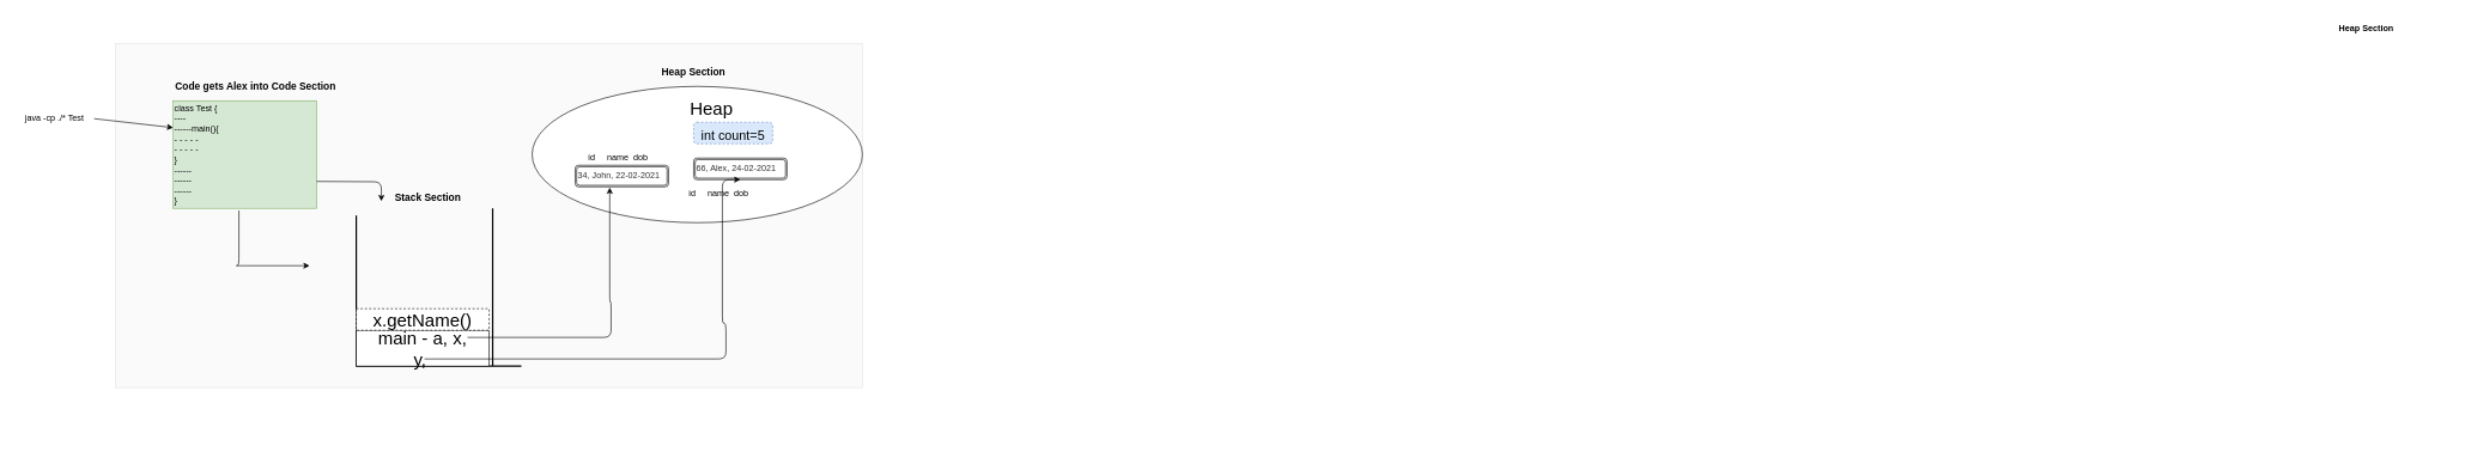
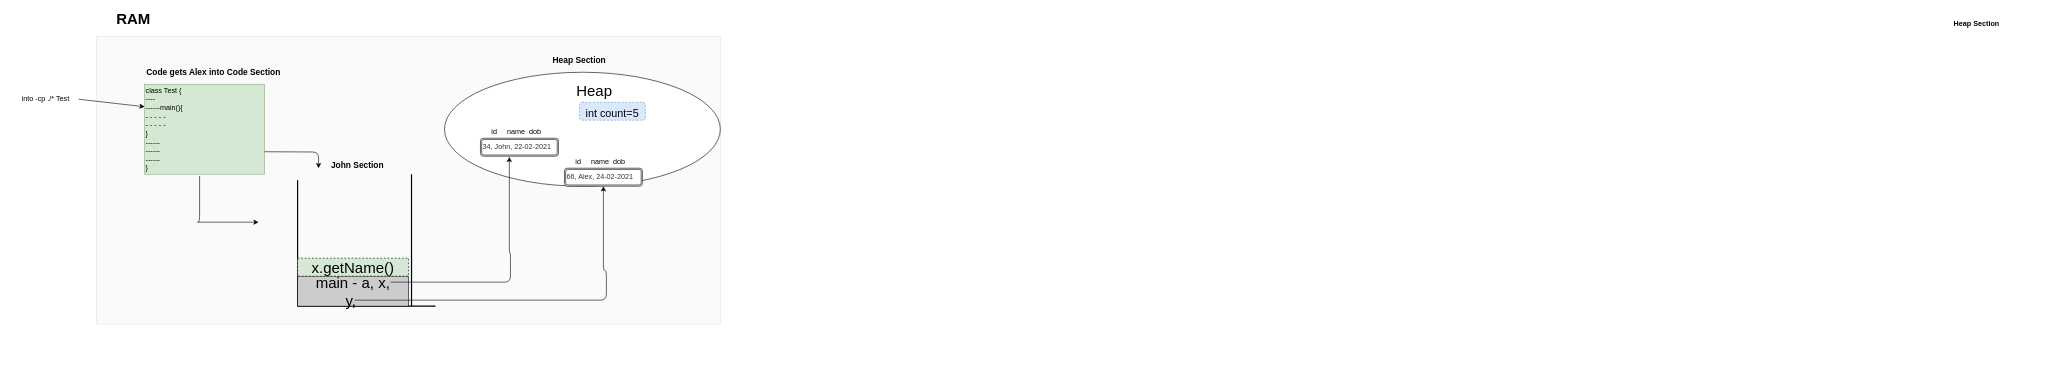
  <mxCell id="0" />
  <mxCell id="1" parent="0" />
  <mxCell id="2" value="" style="rounded=0;whiteSpace=wrap;html=1;opacity=10;fillColor=#CCCCCC;" parent="1" vertex="1"><mxGeometry x="160" y="60" width="1040" height="480" as="geometry" /></mxCell>
- <mxCell id="3" value="java -cp ./* Test" style="text;html=1;strokeColor=none;fillColor=none;align=center;verticalAlign=middle;whiteSpace=wrap;rounded=0;" parent="1" vertex="1"><mxGeometry x="20" y="150" width="110" height="30" as="geometry" /></mxCell>
+ <mxCell id="3" value="into -cp ./* Test" style="text;html=1;strokeColor=none;fillColor=none;align=center;verticalAlign=middle;whiteSpace=wrap;rounded=0;" parent="1" vertex="1"><mxGeometry x="20" y="150" width="110" height="30" as="geometry" /></mxCell>
  <mxCell id="4" value="class Test {&lt;br&gt;----&lt;br&gt;------main(){&lt;br&gt;- - - - -&amp;nbsp;&lt;br&gt;- - - - -&lt;br&gt;}&lt;br&gt;------&lt;br&gt;------&lt;br&gt;------&lt;br&gt;}" style="rounded=0;whiteSpace=wrap;html=1;align=left;fillColor=#d5e8d4;strokeColor=#82b366;" parent="1" vertex="1"><mxGeometry x="240" y="140" width="200" height="150" as="geometry" /></mxCell>
  <mxCell id="5" value="" style="endArrow=classic;html=1;exitX=1;exitY=0.5;exitDx=0;exitDy=0;entryX=0;entryY=0.25;entryDx=0;entryDy=0;" parent="1" source="3" target="4" edge="1"><mxGeometry width="50" height="50" relative="1" as="geometry"><mxPoint x="380" y="280" as="sourcePoint" /><mxPoint x="430" y="230" as="targetPoint" /></mxGeometry></mxCell>
  <mxCell id="6" value="Code gets Alex into Code Section" style="text;html=1;strokeColor=none;fillColor=none;align=center;verticalAlign=middle;whiteSpace=wrap;rounded=0;fontStyle=1;fontSize=14;" parent="1" vertex="1"><mxGeometry x="230" y="110" width="250" height="20" as="geometry" /></mxCell>
  <mxCell id="7" value="" style="edgeStyle=segmentEdgeStyle;endArrow=classic;html=1;exitX=0.458;exitY=1.02;exitDx=0;exitDy=0;exitPerimeter=0;" parent="1" source="4" edge="1"><mxGeometry width="50" height="50" relative="1" as="geometry"><mxPoint x="380" y="340" as="sourcePoint" /><mxPoint x="430" y="370" as="targetPoint" /><Array as="points"><mxPoint x="327" y="370" /><mxPoint x="430" y="370" /></Array></mxGeometry></mxCell>
  <mxCell id="8" value="" style="line;strokeWidth=2;direction=south;html=1;align=left;" parent="1" vertex="1"><mxGeometry x="490" y="300" width="10" height="210" as="geometry" /></mxCell>
  <mxCell id="9" value="" style="line;strokeWidth=2;direction=south;html=1;align=left;" parent="1" vertex="1"><mxGeometry x="680" y="290" width="10" height="220" as="geometry" /></mxCell>
  <mxCell id="10" value="" style="line;strokeWidth=2;direction=south;html=1;align=left;rotation=90;" parent="1" vertex="1"><mxGeometry x="605" y="395" width="10" height="230" as="geometry" /></mxCell>
  <mxCell id="11" value="" style="ellipse;whiteSpace=wrap;html=1;align=left;" parent="1" vertex="1"><mxGeometry x="740" y="120" width="460" height="190" as="geometry" /></mxCell>
  <mxCell id="12" value="34, John, 22-02-2021" style="shape=ext;double=1;rounded=1;whiteSpace=wrap;html=1;align=left;fontColor=#333333;fillColor=#FFFFFF;" parent="1" vertex="1"><mxGeometry x="800" y="230" width="130" height="30" as="geometry" /></mxCell>
- <mxCell id="13" value="Stack Section" style="text;html=1;strokeColor=none;fillColor=none;align=center;verticalAlign=middle;whiteSpace=wrap;rounded=0;fontStyle=1;fontSize=14;" parent="1" vertex="1"><mxGeometry x="480" y="265" width="230" height="20" as="geometry" /></mxCell>
+ <mxCell id="13" value="John Section" style="text;html=1;strokeColor=none;fillColor=none;align=center;verticalAlign=middle;whiteSpace=wrap;rounded=0;fontStyle=1;fontSize=14;" parent="1" vertex="1"><mxGeometry x="480" y="265" width="230" height="20" as="geometry" /></mxCell>
  <mxCell id="14" value="Heap Section" style="text;html=1;strokeColor=none;fillColor=none;align=center;verticalAlign=middle;whiteSpace=wrap;rounded=0;fontStyle=1" parent="1" vertex="1"><mxGeometry x="3180" y="30" width="230" height="20" as="geometry" /></mxCell>
  <mxCell id="15" value="" style="edgeStyle=elbowEdgeStyle;elbow=vertical;endArrow=classic;html=1;exitX=1;exitY=0.75;exitDx=0;exitDy=0;" parent="1" source="4" edge="1"><mxGeometry width="50" height="50" relative="1" as="geometry"><mxPoint x="640" y="370" as="sourcePoint" /><mxPoint x="530" y="280" as="targetPoint" /><Array as="points"><mxPoint x="530" y="253" /></Array></mxGeometry></mxCell>
- <mxCell id="17" value="main - a, x, &lt;br&gt;y,&amp;nbsp;" style="rounded=0;whiteSpace=wrap;html=1;fontSize=25;fillColor=#FFFFFF;" parent="1" vertex="1"><mxGeometry x="495" y="460" width="185" height="50" as="geometry" /></mxCell>
+ <mxCell id="16" value="RAM&amp;nbsp;" style="text;html=1;strokeColor=none;fillColor=none;align=center;verticalAlign=middle;whiteSpace=wrap;rounded=0;opacity=10;fontStyle=1;fontSize=25;" parent="1" vertex="1"><mxGeometry x="190" y="20" width="70" height="20" as="geometry" /></mxCell>
+ <mxCell id="17" value="main - a, x, &lt;br&gt;y,&amp;nbsp;" style="rounded=0;whiteSpace=wrap;html=1;fontSize=25;fillColor=#cccccc;" parent="1" vertex="1"><mxGeometry x="495" y="460" width="185" height="50" as="geometry" /></mxCell>
  <mxCell id="18" value="&lt;font style=&quot;font-size: 18px&quot;&gt;int count=5&lt;/font&gt;" style="rounded=1;whiteSpace=wrap;html=1;fillColor=#dae8fc;fontSize=25;dashed=1;strokeColor=#6c8ebf;" parent="1" vertex="1"><mxGeometry x="965" y="170" width="110" height="30" as="geometry" /></mxCell>
  <mxCell id="19" value="Heap" style="text;html=1;strokeColor=none;fillColor=none;align=center;verticalAlign=middle;whiteSpace=wrap;rounded=0;dashed=1;fontSize=25;" parent="1" vertex="1"><mxGeometry x="950" y="140" width="80" height="20" as="geometry" /></mxCell>
- <mxCell id="20" value="66, Alex, 24-02-2021" style="shape=ext;double=1;rounded=1;whiteSpace=wrap;html=1;align=left;fontColor=#333333;fillColor=#FFFFFF;" parent="1" vertex="1"><mxGeometry x="965" y="220" width="130" height="30" as="geometry" /></mxCell>
+ <mxCell id="20" value="66, Alex, 24-02-2021" style="shape=ext;double=1;rounded=1;whiteSpace=wrap;html=1;align=left;fontColor=#333333;fillColor=#FFFFFF;" parent="1" vertex="1"><mxGeometry x="940" y="280" width="130" height="30" as="geometry" /></mxCell>
  <mxCell id="21" value="" style="edgeStyle=segmentEdgeStyle;endArrow=classic;html=1;fontSize=25;entryX=0.37;entryY=1.033;entryDx=0;entryDy=0;entryPerimeter=0;" parent="1" target="12" edge="1"><mxGeometry width="50" height="50" relative="1" as="geometry"><mxPoint x="650" y="470" as="sourcePoint" /><mxPoint x="700" y="420" as="targetPoint" /><Array as="points"><mxPoint x="850" y="470" /><mxPoint x="850" y="420" /><mxPoint x="848" y="420" /></Array></mxGeometry></mxCell>
  <mxCell id="22" value="" style="edgeStyle=segmentEdgeStyle;endArrow=classic;html=1;fontSize=25;entryX=0.5;entryY=1;entryDx=0;entryDy=0;" parent="1" target="20" edge="1"><mxGeometry width="50" height="50" relative="1" as="geometry"><mxPoint x="590" y="500" as="sourcePoint" /><mxPoint x="640" y="450" as="targetPoint" /><Array as="points"><mxPoint x="1010" y="500" /><mxPoint x="1010" y="450" /><mxPoint x="1005" y="450" /></Array></mxGeometry></mxCell>
- <mxCell id="23" value="x.getName()" style="rounded=0;whiteSpace=wrap;html=1;dashed=1;strokeColor=#000000;fillColor=#FFFFFF;fontSize=25;" parent="1" vertex="1"><mxGeometry x="495" y="430" width="185" height="30" as="geometry" /></mxCell>
+ <mxCell id="23" value="x.getName()" style="rounded=0;whiteSpace=wrap;html=1;dashed=1;strokeColor=#000000;fillColor=#d5e8d4;fontSize=25;" parent="1" vertex="1"><mxGeometry x="495" y="430" width="185" height="30" as="geometry" /></mxCell>
  <mxCell id="24" value="id&amp;nbsp; &amp;nbsp; &amp;nbsp;name&amp;nbsp; dob" style="text;html=1;strokeColor=none;fillColor=none;align=center;verticalAlign=middle;whiteSpace=wrap;rounded=0;" parent="1" vertex="1"><mxGeometry x="800" y="210" width="120" height="20" as="geometry" /></mxCell>
  <mxCell id="25" value="id&amp;nbsp; &amp;nbsp; &amp;nbsp;name&amp;nbsp; dob" style="text;html=1;strokeColor=none;fillColor=none;align=center;verticalAlign=middle;whiteSpace=wrap;rounded=0;" parent="1" vertex="1"><mxGeometry x="940" y="260" width="120" height="20" as="geometry" /></mxCell>
  <mxCell id="26" value="Heap Section" style="text;html=1;strokeColor=none;fillColor=none;align=center;verticalAlign=middle;whiteSpace=wrap;rounded=0;fontStyle=1;fontSize=14;" vertex="1" parent="1"><mxGeometry x="850" y="90" width="230" height="20" as="geometry" /></mxCell>
